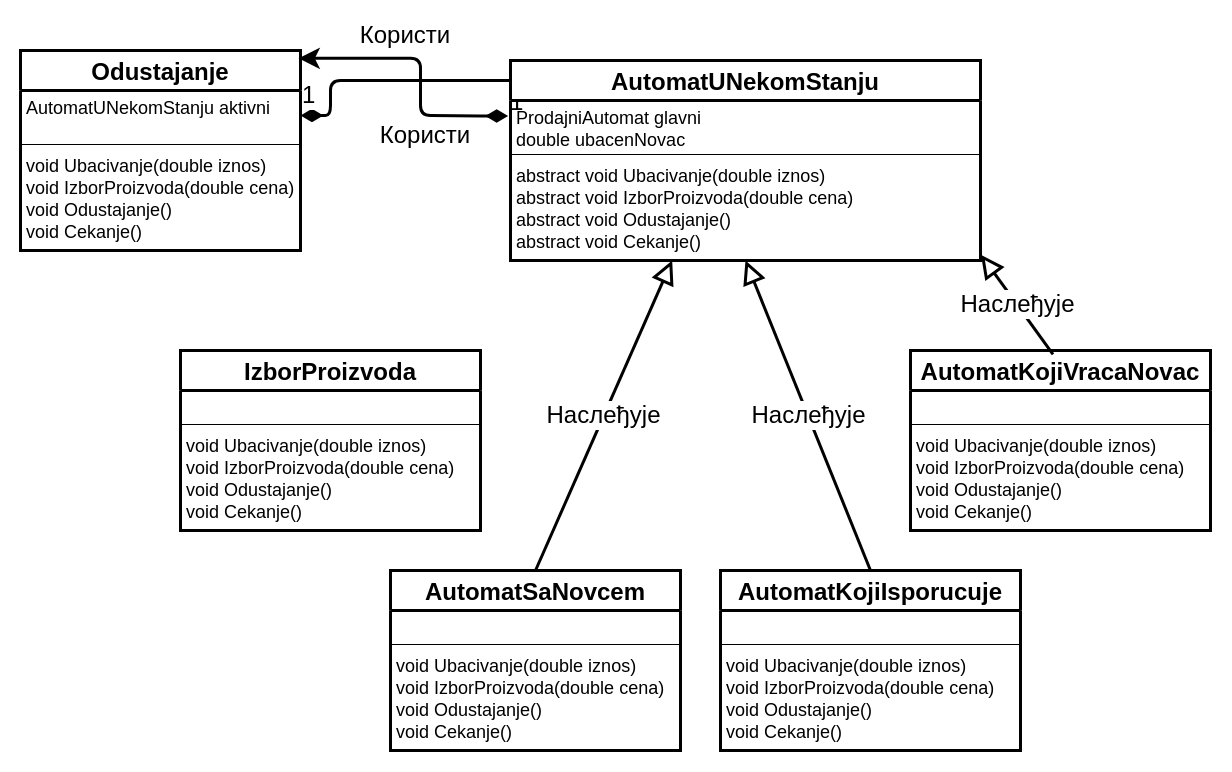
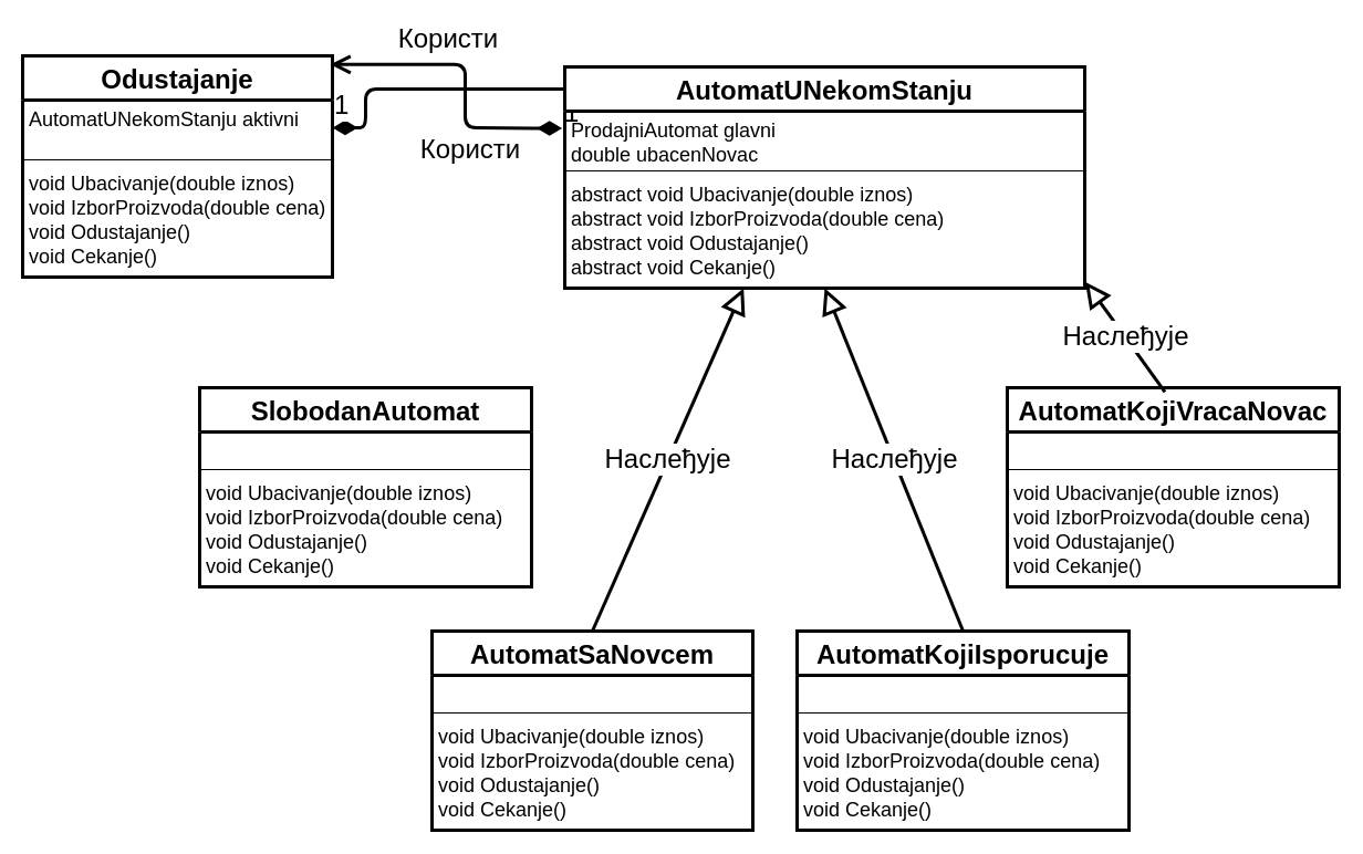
  <mxCell id="0" />
  <mxCell id="1" parent="0" />
  <mxCell id="2" value="Наслеђује" style="endArrow=block;endSize=16;endFill=0;html=1;strokeWidth=3;fontSize=24;exitX=0.5;exitY=0;exitDx=0;exitDy=0;entryX=0.344;entryY=1;entryDx=0;entryDy=0;entryPerimeter=0;" edge="1" parent="1" source="4" target="17"><mxGeometry width="160" relative="1" as="geometry"><mxPoint x="425" y="564.5" as="sourcePoint" /><mxPoint x="685.442" y="270" as="targetPoint" /></mxGeometry></mxCell>
  <mxCell id="3" value="1" style="endArrow=none;html=1;endSize=12;startArrow=diamondThin;startSize=14;startFill=1;edgeStyle=orthogonalEdgeStyle;align=left;verticalAlign=bottom;strokeWidth=3;fontSize=24;exitX=1;exitY=0.5;exitDx=0;exitDy=0;entryX=0;entryY=0.1;entryDx=0;entryDy=0;entryPerimeter=0;" edge="1" parent="1" source="9" target="14"><mxGeometry x="-1" y="3" relative="1" as="geometry"><mxPoint x="-160" y="20" as="sourcePoint" /><mxPoint x="489.48" y="149.7" as="targetPoint" /><Array as="points"><mxPoint x="330" y="115" /><mxPoint x="330" y="80" /></Array></mxGeometry></mxCell>
  <mxCell id="4" value="AutomatSaNovcem" style="swimlane;fontStyle=1;align=center;verticalAlign=top;childLayout=stackLayout;horizontal=1;startSize=40;horizontalStack=0;resizeParent=1;resizeParentMax=0;resizeLast=0;collapsible=1;marginBottom=0;strokeWidth=3;fontSize=24;" vertex="1" parent="1"><mxGeometry x="390" y="570" width="290" height="180" as="geometry" /></mxCell>
  <mxCell id="5" value=" " style="text;strokeColor=none;fillColor=none;align=left;verticalAlign=top;spacingLeft=4;spacingRight=4;overflow=hidden;rotatable=0;points=[[0,0.5],[1,0.5]];portConstraint=eastwest;fontSize=18;" vertex="1" parent="4"><mxGeometry y="40" width="290" height="30" as="geometry" /></mxCell>
  <mxCell id="6" value="" style="line;strokeWidth=1;fillColor=none;align=left;verticalAlign=middle;spacingTop=-1;spacingLeft=3;spacingRight=3;rotatable=0;labelPosition=right;points=[];portConstraint=eastwest;" vertex="1" parent="4"><mxGeometry y="70" width="290" height="8" as="geometry" /></mxCell>
  <mxCell id="7" value="void Ubacivanje(double iznos)&#10;void IzborProizvoda(double cena)&#10;void Odustajanje()&#10;void Cekanje()&#10;&#10;" style="text;strokeColor=none;fillColor=none;align=left;verticalAlign=top;spacingLeft=4;spacingRight=4;overflow=hidden;rotatable=0;points=[[0,0.5],[1,0.5]];portConstraint=eastwest;fontSize=18;" vertex="1" parent="4"><mxGeometry y="78" width="290" height="102" as="geometry" /></mxCell>
  <mxCell id="8" value="Odustajanje" style="swimlane;fontStyle=1;align=center;verticalAlign=top;childLayout=stackLayout;horizontal=1;startSize=40;horizontalStack=0;resizeParent=1;resizeParentMax=0;resizeLast=0;collapsible=1;marginBottom=0;strokeWidth=3;fontSize=24;" vertex="1" parent="1"><mxGeometry x="20" y="50" width="280" height="200" as="geometry" /></mxCell>
  <mxCell id="9" value="AutomatUNekomStanju aktivni" style="text;strokeColor=none;fillColor=none;align=left;verticalAlign=top;spacingLeft=4;spacingRight=4;overflow=hidden;rotatable=0;points=[[0,0.5],[1,0.5]];portConstraint=eastwest;fontSize=18;" vertex="1" parent="8"><mxGeometry y="40" width="280" height="50" as="geometry" /></mxCell>
  <mxCell id="10" value="" style="line;strokeWidth=1;fillColor=none;align=left;verticalAlign=middle;spacingTop=-1;spacingLeft=3;spacingRight=3;rotatable=0;labelPosition=right;points=[];portConstraint=eastwest;" vertex="1" parent="8"><mxGeometry y="90" width="280" height="8" as="geometry" /></mxCell>
  <mxCell id="11" value="void Ubacivanje(double iznos)&#10;void IzborProizvoda(double cena)&#10;void Odustajanje()&#10;void Cekanje()&#10;&#10;" style="text;strokeColor=none;fillColor=none;align=left;verticalAlign=top;spacingLeft=4;spacingRight=4;overflow=hidden;rotatable=0;points=[[0,0.5],[1,0.5]];portConstraint=eastwest;fontSize=18;" vertex="1" parent="8"><mxGeometry y="98" width="280" height="102" as="geometry" /></mxCell>
  <mxCell id="12" value="&lt;font style=&quot;font-size: 24px;&quot;&gt;Користи&lt;/font&gt;" style="text;html=1;strokeColor=none;fillColor=none;align=center;verticalAlign=middle;whiteSpace=wrap;rounded=0;" vertex="1" parent="1"><mxGeometry x="340" y="20" width="130" height="30" as="geometry" /></mxCell>
- <mxCell id="13" value="1" style="endArrow=classic;html=1;endSize=12;startArrow=diamondThin;startSize=14;startFill=1;edgeStyle=orthogonalEdgeStyle;align=left;verticalAlign=bottom;strokeWidth=3;fontSize=24;exitX=-0.005;exitY=0.31;exitDx=0;exitDy=0;exitPerimeter=0;entryX=0.993;entryY=0.039;entryDx=0;entryDy=0;entryPerimeter=0;" edge="1" parent="1" source="15" target="8"><mxGeometry x="-1" y="3" relative="1" as="geometry"><mxPoint x="520" y="130" as="sourcePoint" /><mxPoint x="330" y="60" as="targetPoint" /><Array as="points"><mxPoint x="490" y="115" /><mxPoint x="420" y="115" /><mxPoint x="420" y="58" /></Array></mxGeometry></mxCell>
+ <mxCell id="13" value="1" style="endArrow=open;html=1;endSize=12;startArrow=diamondThin;startSize=14;startFill=1;edgeStyle=orthogonalEdgeStyle;align=left;verticalAlign=bottom;strokeWidth=3;fontSize=24;exitX=-0.005;exitY=0.31;exitDx=0;exitDy=0;exitPerimeter=0;entryX=0.993;entryY=0.039;entryDx=0;entryDy=0;entryPerimeter=0;" edge="1" parent="1" source="15" target="8"><mxGeometry x="-1" y="3" relative="1" as="geometry"><mxPoint x="520" y="130" as="sourcePoint" /><mxPoint x="330" y="60" as="targetPoint" /><Array as="points"><mxPoint x="490" y="115" /><mxPoint x="420" y="115" /><mxPoint x="420" y="58" /></Array></mxGeometry></mxCell>
  <mxCell id="14" value="AutomatUNekomStanju" style="swimlane;fontStyle=1;align=center;verticalAlign=top;childLayout=stackLayout;horizontal=1;startSize=40;horizontalStack=0;resizeParent=1;resizeParentMax=0;resizeLast=0;collapsible=1;marginBottom=0;strokeWidth=3;fontSize=24;" vertex="1" parent="1"><mxGeometry x="510" y="60" width="470" height="200" as="geometry" /></mxCell>
  <mxCell id="15" value="ProdajniAutomat glavni&#10;double ubacenNovac" style="text;strokeColor=none;fillColor=none;align=left;verticalAlign=top;spacingLeft=4;spacingRight=4;overflow=hidden;rotatable=0;points=[[0,0.5],[1,0.5]];portConstraint=eastwest;fontSize=18;" vertex="1" parent="14"><mxGeometry y="40" width="470" height="50" as="geometry" /></mxCell>
  <mxCell id="16" value="" style="line;strokeWidth=1;fillColor=none;align=left;verticalAlign=middle;spacingTop=-1;spacingLeft=3;spacingRight=3;rotatable=0;labelPosition=right;points=[];portConstraint=eastwest;" vertex="1" parent="14"><mxGeometry y="90" width="470" height="8" as="geometry" /></mxCell>
  <mxCell id="17" value="abstract void Ubacivanje(double iznos)&#10;abstract void IzborProizvoda(double cena)&#10;abstract void Odustajanje()&#10;abstract void Cekanje()&#10;&#10;" style="text;strokeColor=none;fillColor=none;align=left;verticalAlign=top;spacingLeft=4;spacingRight=4;overflow=hidden;rotatable=0;points=[[0,0.5],[1,0.5]];portConstraint=eastwest;fontSize=18;" vertex="1" parent="14"><mxGeometry y="98" width="470" height="102" as="geometry" /></mxCell>
  <mxCell id="18" value="&lt;font style=&quot;font-size: 24px;&quot;&gt;Користи&lt;/font&gt;" style="text;html=1;strokeColor=none;fillColor=none;align=center;verticalAlign=middle;whiteSpace=wrap;rounded=0;" vertex="1" parent="1"><mxGeometry x="360" y="120" width="130" height="30" as="geometry" /></mxCell>
  <mxCell id="19" value="AutomatKojiVracaNovac" style="swimlane;fontStyle=1;align=center;verticalAlign=top;childLayout=stackLayout;horizontal=1;startSize=40;horizontalStack=0;resizeParent=1;resizeParentMax=0;resizeLast=0;collapsible=1;marginBottom=0;strokeWidth=3;fontSize=24;" vertex="1" parent="1"><mxGeometry x="910" y="350" width="300" height="180" as="geometry" /></mxCell>
  <mxCell id="20" value=" " style="text;strokeColor=none;fillColor=none;align=left;verticalAlign=top;spacingLeft=4;spacingRight=4;overflow=hidden;rotatable=0;points=[[0,0.5],[1,0.5]];portConstraint=eastwest;fontSize=18;" vertex="1" parent="19"><mxGeometry y="40" width="300" height="30" as="geometry" /></mxCell>
  <mxCell id="21" value="" style="line;strokeWidth=1;fillColor=none;align=left;verticalAlign=middle;spacingTop=-1;spacingLeft=3;spacingRight=3;rotatable=0;labelPosition=right;points=[];portConstraint=eastwest;" vertex="1" parent="19"><mxGeometry y="70" width="300" height="8" as="geometry" /></mxCell>
  <mxCell id="22" value="void Ubacivanje(double iznos)&#10;void IzborProizvoda(double cena)&#10;void Odustajanje()&#10;void Cekanje()&#10;&#10;" style="text;strokeColor=none;fillColor=none;align=left;verticalAlign=top;spacingLeft=4;spacingRight=4;overflow=hidden;rotatable=0;points=[[0,0.5],[1,0.5]];portConstraint=eastwest;fontSize=18;" vertex="1" parent="19"><mxGeometry y="78" width="300" height="102" as="geometry" /></mxCell>
  <mxCell id="23" value="AutomatKojiIsporucuje" style="swimlane;fontStyle=1;align=center;verticalAlign=top;childLayout=stackLayout;horizontal=1;startSize=40;horizontalStack=0;resizeParent=1;resizeParentMax=0;resizeLast=0;collapsible=1;marginBottom=0;strokeWidth=3;fontSize=24;" vertex="1" parent="1"><mxGeometry x="720" y="570" width="300" height="180" as="geometry" /></mxCell>
  <mxCell id="24" value=" " style="text;strokeColor=none;fillColor=none;align=left;verticalAlign=top;spacingLeft=4;spacingRight=4;overflow=hidden;rotatable=0;points=[[0,0.5],[1,0.5]];portConstraint=eastwest;fontSize=18;" vertex="1" parent="23"><mxGeometry y="40" width="300" height="30" as="geometry" /></mxCell>
  <mxCell id="25" value="" style="line;strokeWidth=1;fillColor=none;align=left;verticalAlign=middle;spacingTop=-1;spacingLeft=3;spacingRight=3;rotatable=0;labelPosition=right;points=[];portConstraint=eastwest;" vertex="1" parent="23"><mxGeometry y="70" width="300" height="8" as="geometry" /></mxCell>
  <mxCell id="26" value="void Ubacivanje(double iznos)&#10;void IzborProizvoda(double cena)&#10;void Odustajanje()&#10;void Cekanje()" style="text;strokeColor=none;fillColor=none;align=left;verticalAlign=top;spacingLeft=4;spacingRight=4;overflow=hidden;rotatable=0;points=[[0,0.5],[1,0.5]];portConstraint=eastwest;fontSize=18;" vertex="1" parent="23"><mxGeometry y="78" width="300" height="102" as="geometry" /></mxCell>
- <mxCell id="27" value="IzborProizvoda" style="swimlane;fontStyle=1;align=center;verticalAlign=top;childLayout=stackLayout;horizontal=1;startSize=40;horizontalStack=0;resizeParent=1;resizeParentMax=0;resizeLast=0;collapsible=1;marginBottom=0;strokeWidth=3;fontSize=24;" vertex="1" parent="1"><mxGeometry x="180" y="350" width="300" height="180" as="geometry" /></mxCell>
+ <mxCell id="27" value="SlobodanAutomat" style="swimlane;fontStyle=1;align=center;verticalAlign=top;childLayout=stackLayout;horizontal=1;startSize=40;horizontalStack=0;resizeParent=1;resizeParentMax=0;resizeLast=0;collapsible=1;marginBottom=0;strokeWidth=3;fontSize=24;" vertex="1" parent="1"><mxGeometry x="180" y="350" width="300" height="180" as="geometry" /></mxCell>
  <mxCell id="28" value=" " style="text;strokeColor=none;fillColor=none;align=left;verticalAlign=top;spacingLeft=4;spacingRight=4;overflow=hidden;rotatable=0;points=[[0,0.5],[1,0.5]];portConstraint=eastwest;fontSize=18;" vertex="1" parent="27"><mxGeometry y="40" width="300" height="30" as="geometry" /></mxCell>
  <mxCell id="29" value="" style="line;strokeWidth=1;fillColor=none;align=left;verticalAlign=middle;spacingTop=-1;spacingLeft=3;spacingRight=3;rotatable=0;labelPosition=right;points=[];portConstraint=eastwest;" vertex="1" parent="27"><mxGeometry y="70" width="300" height="8" as="geometry" /></mxCell>
  <mxCell id="30" value="void Ubacivanje(double iznos)&#10;void IzborProizvoda(double cena)&#10;void Odustajanje()&#10;void Cekanje()&#10;&#10;" style="text;strokeColor=none;fillColor=none;align=left;verticalAlign=top;spacingLeft=4;spacingRight=4;overflow=hidden;rotatable=0;points=[[0,0.5],[1,0.5]];portConstraint=eastwest;fontSize=18;" vertex="1" parent="27"><mxGeometry y="78" width="300" height="102" as="geometry" /></mxCell>
  <mxCell id="31" value="Наслеђује" style="endArrow=block;endSize=16;endFill=0;html=1;strokeWidth=3;fontSize=24;exitX=0.5;exitY=0;exitDx=0;exitDy=0;entryX=0.5;entryY=1;entryDx=0;entryDy=0;entryPerimeter=0;" edge="1" parent="1" source="23" target="17"><mxGeometry width="160" relative="1" as="geometry"><mxPoint x="975" y="510" as="sourcePoint" /><mxPoint x="940" y="250" as="targetPoint" /></mxGeometry></mxCell>
  <mxCell id="32" value="Наслеђује" style="endArrow=block;endSize=16;endFill=0;html=1;strokeWidth=3;fontSize=24;exitX=0.475;exitY=0.021;exitDx=0;exitDy=0;entryX=1.001;entryY=0.944;entryDx=0;entryDy=0;entryPerimeter=0;exitPerimeter=0;" edge="1" parent="1" source="19" target="17"><mxGeometry width="160" relative="1" as="geometry"><mxPoint x="1055" y="290" as="sourcePoint" /><mxPoint x="1020" y="30" as="targetPoint" /></mxGeometry></mxCell>
